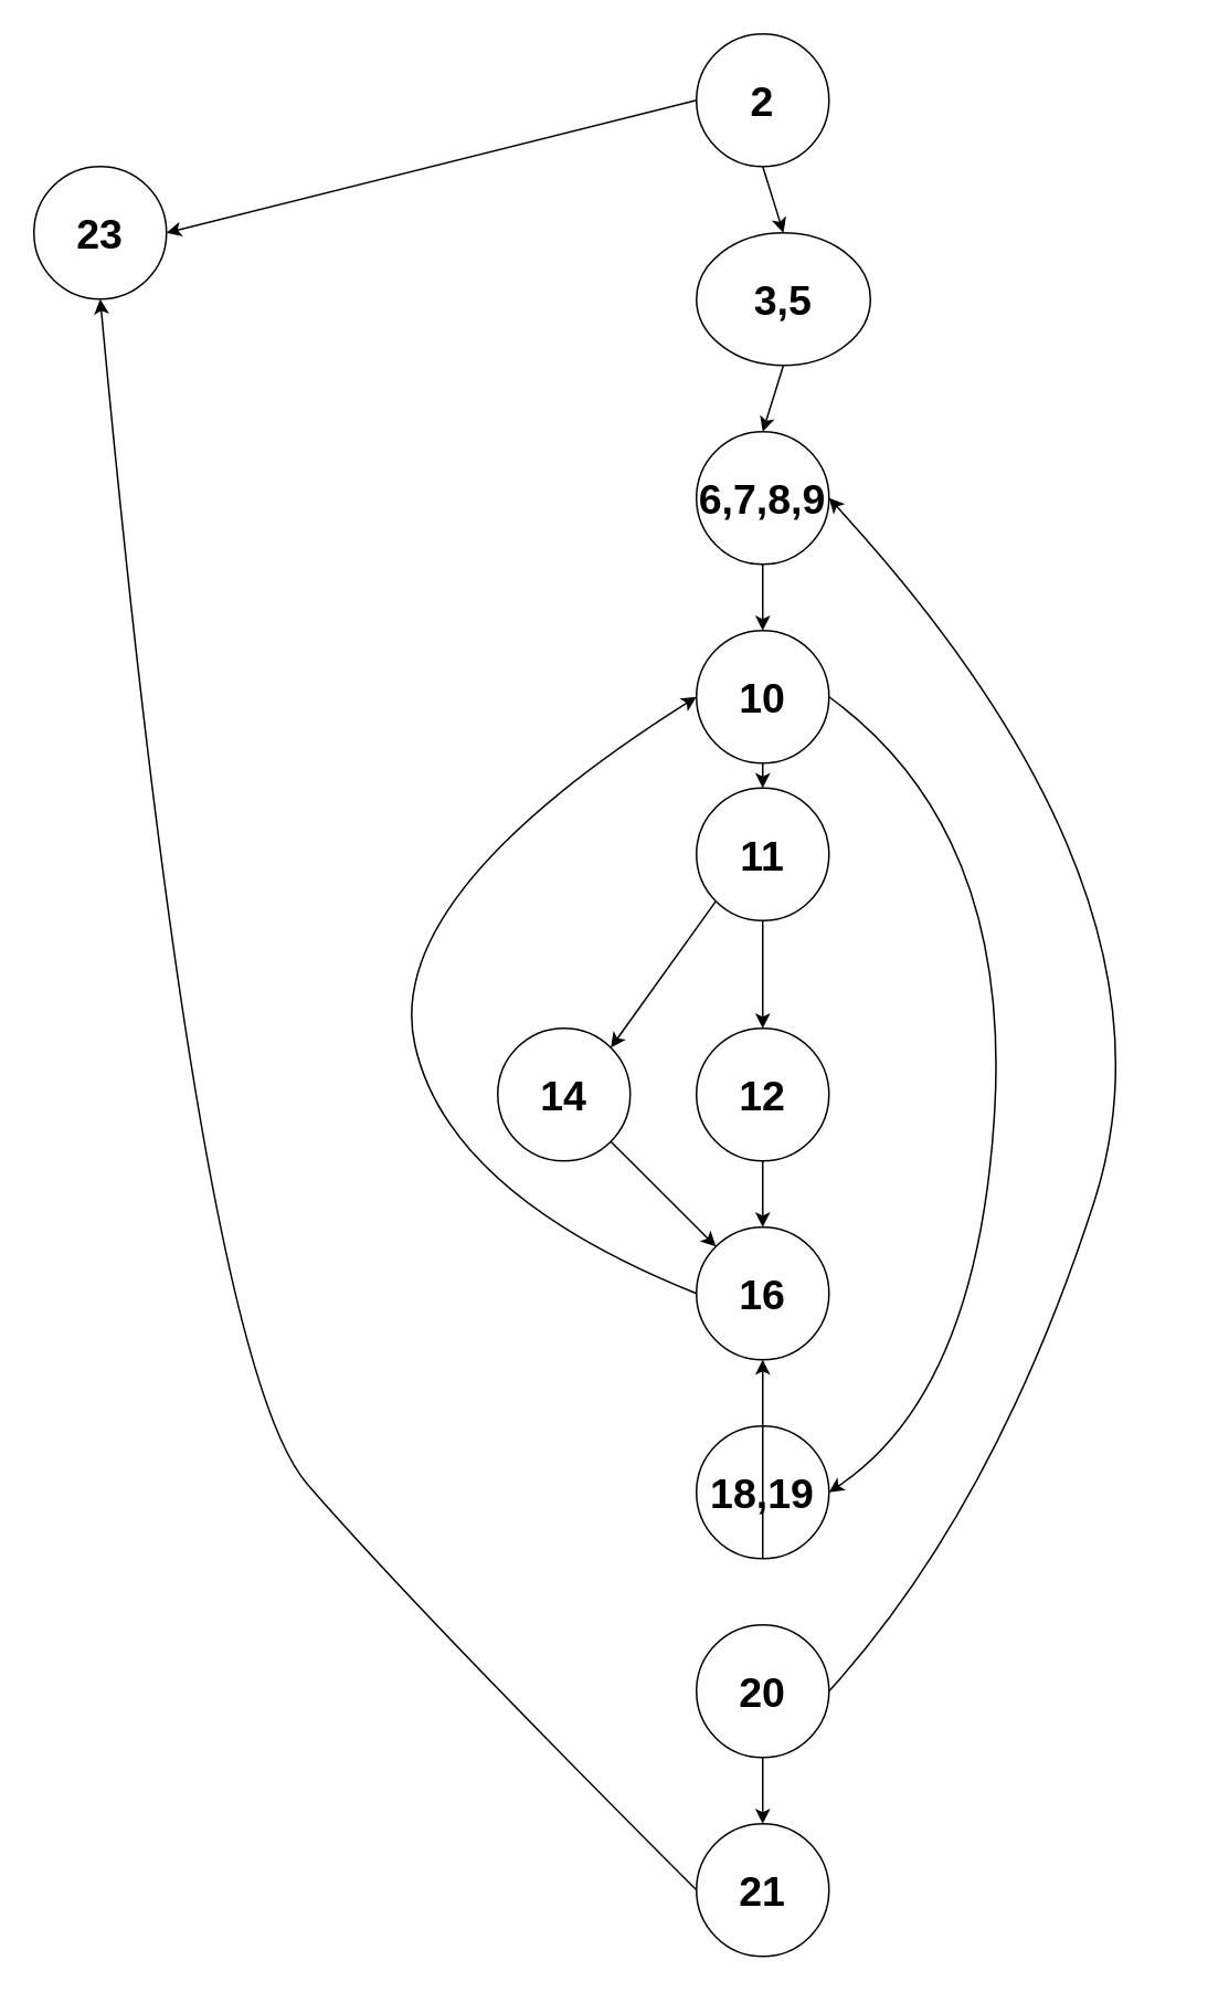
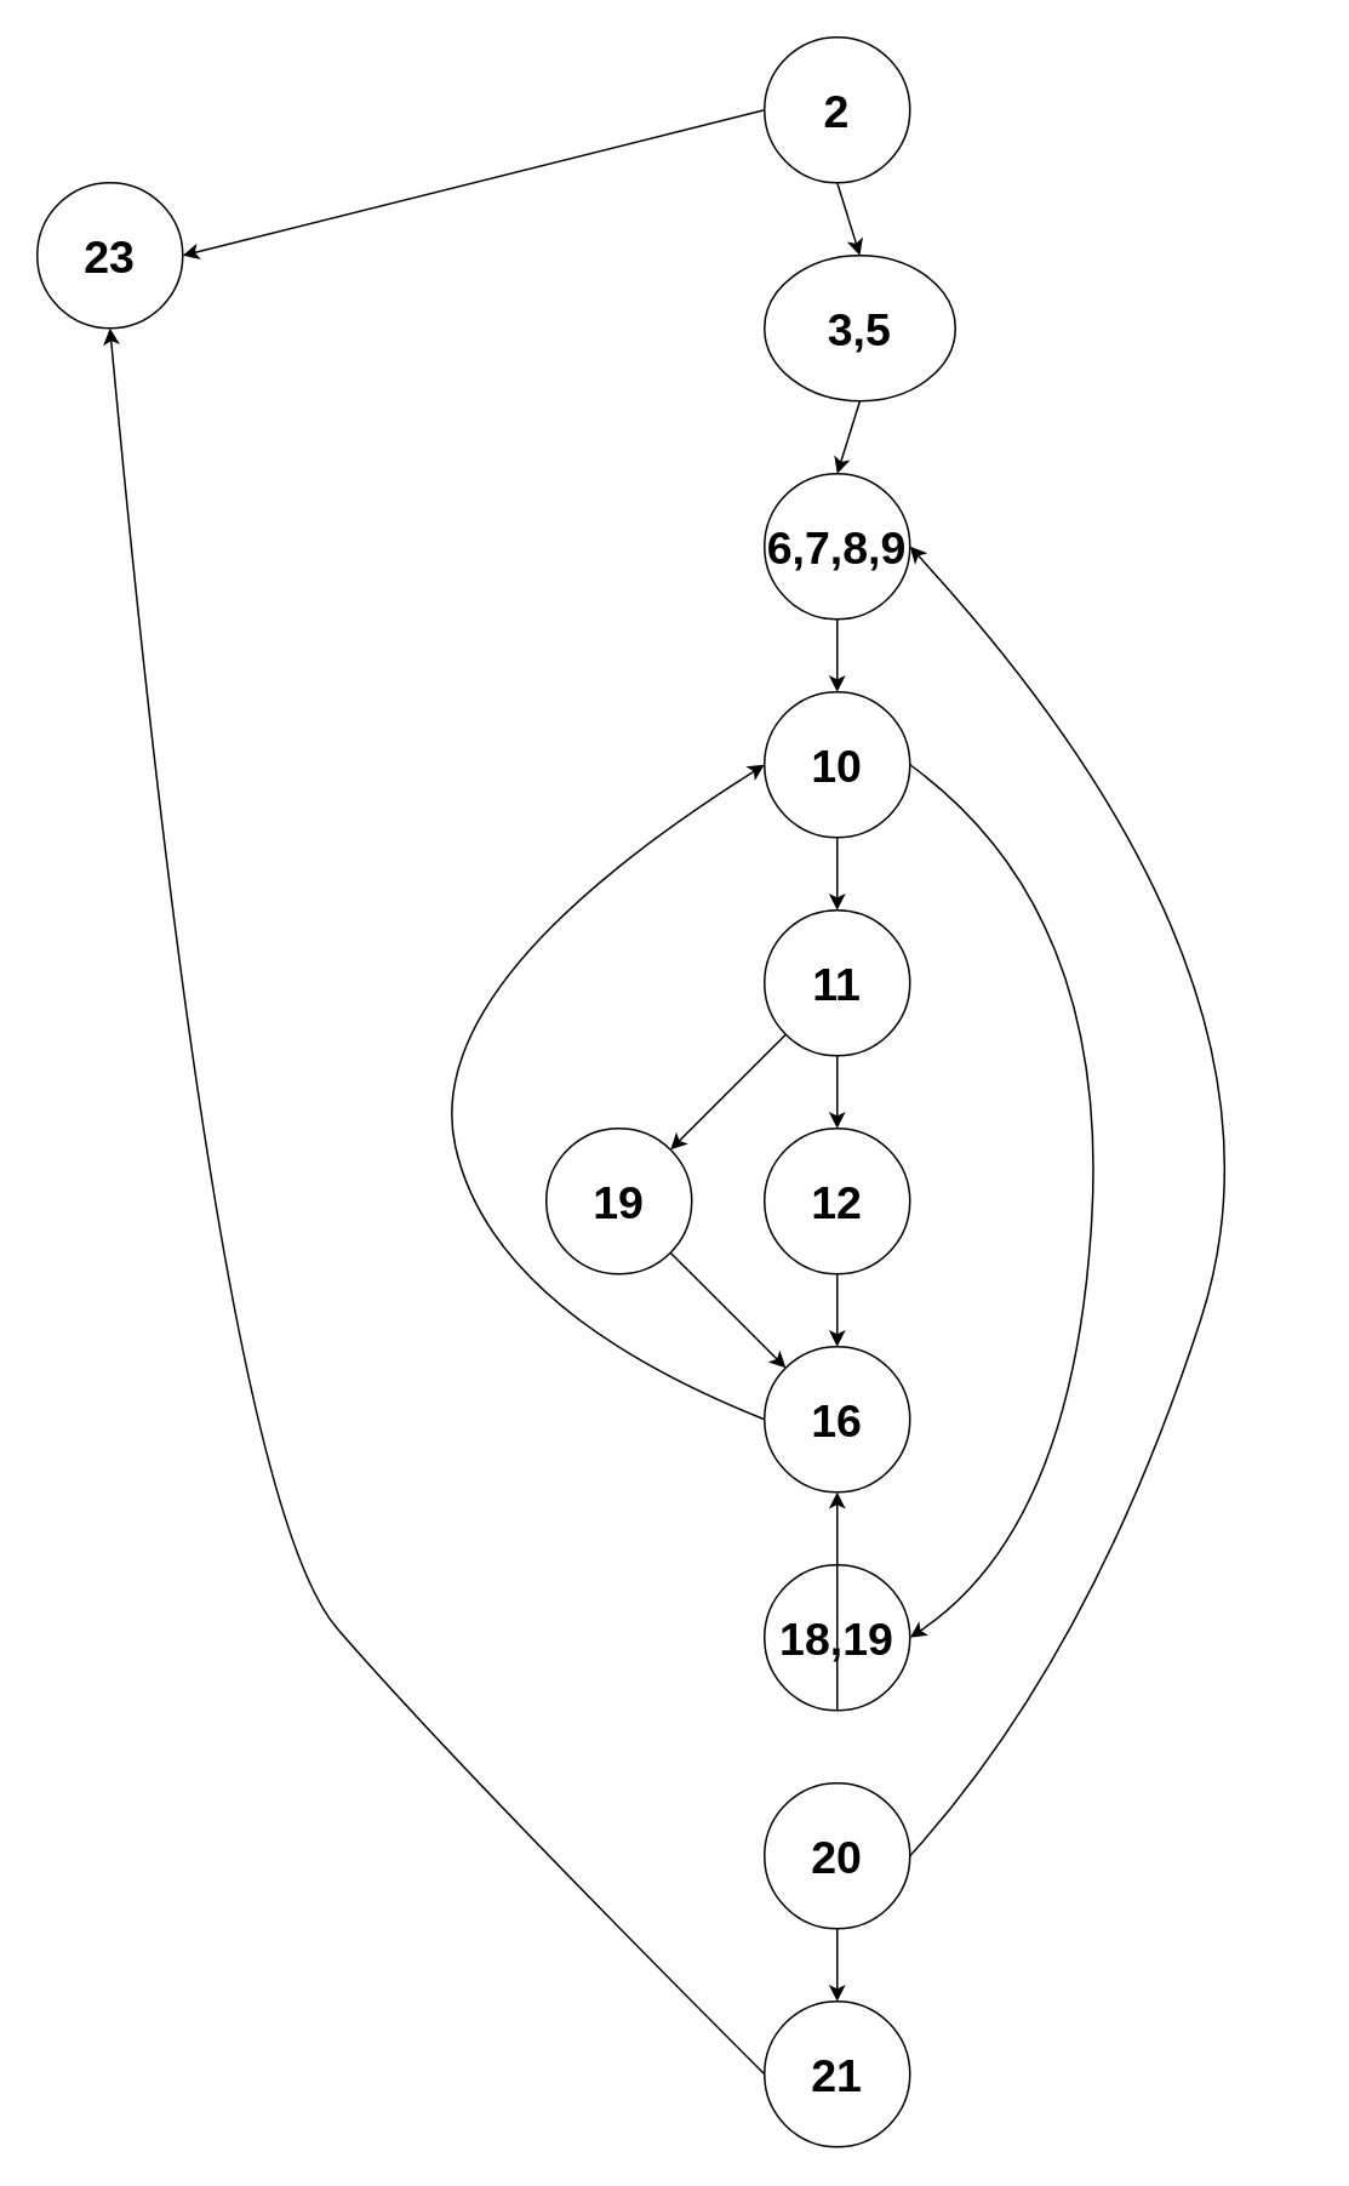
  <mxCell id="0" />
  <mxCell id="1" parent="0" />
  <mxCell id="2" value="2" style="ellipse;whiteSpace=wrap;html=1;aspect=fixed;fontSize=25;fontStyle=1" parent="1" vertex="1"><mxGeometry x="420" y="20" width="80" height="80" as="geometry" /></mxCell>
  <mxCell id="3" value="3,5" style="ellipse;whiteSpace=wrap;html=1;aspect=fixed;fontSize=25;fontStyle=1" parent="1" vertex="1"><mxGeometry x="420" y="140" width="105" height="80" as="geometry" /></mxCell>
  <mxCell id="4" value="23" style="ellipse;whiteSpace=wrap;html=1;aspect=fixed;fontSize=25;fontStyle=1" parent="1" vertex="1"><mxGeometry x="20" y="100" width="80" height="80" as="geometry" /></mxCell>
  <mxCell id="5" value="6,7,8,9" style="ellipse;whiteSpace=wrap;html=1;aspect=fixed;fontSize=25;fontStyle=1" parent="1" vertex="1"><mxGeometry x="420" y="260" width="80" height="80" as="geometry" /></mxCell>
  <mxCell id="6" value="10" style="ellipse;whiteSpace=wrap;html=1;aspect=fixed;fontSize=25;fontStyle=1" parent="1" vertex="1"><mxGeometry x="420" y="380" width="80" height="80" as="geometry" /></mxCell>
- <mxCell id="7" value="11" style="ellipse;whiteSpace=wrap;html=1;aspect=fixed;fontSize=25;fontStyle=1" parent="1" vertex="1"><mxGeometry x="420" y="475" width="80" height="80" as="geometry" /></mxCell>
- <mxCell id="8" value="14" style="ellipse;whiteSpace=wrap;html=1;aspect=fixed;fontSize=25;fontStyle=1" parent="1" vertex="1"><mxGeometry x="300" y="620" width="80" height="80" as="geometry" /></mxCell>
+ <mxCell id="7" value="11" style="ellipse;whiteSpace=wrap;html=1;aspect=fixed;fontSize=25;fontStyle=1" parent="1" vertex="1"><mxGeometry x="420" y="500" width="80" height="80" as="geometry" /></mxCell>
+ <mxCell id="8" value="19" style="ellipse;whiteSpace=wrap;html=1;aspect=fixed;fontSize=25;fontStyle=1" parent="1" vertex="1"><mxGeometry x="300" y="620" width="80" height="80" as="geometry" /></mxCell>
  <mxCell id="9" value="12" style="ellipse;whiteSpace=wrap;html=1;aspect=fixed;fontSize=25;fontStyle=1" parent="1" vertex="1"><mxGeometry x="420" y="620" width="80" height="80" as="geometry" /></mxCell>
  <mxCell id="10" value="16" style="ellipse;whiteSpace=wrap;html=1;aspect=fixed;fontSize=25;fontStyle=1" parent="1" vertex="1"><mxGeometry x="420" y="740" width="80" height="80" as="geometry" /></mxCell>
  <mxCell id="11" value="18,19" style="ellipse;whiteSpace=wrap;html=1;aspect=fixed;fontSize=25;fontStyle=1" parent="1" vertex="1"><mxGeometry x="420" y="860" width="80" height="80" as="geometry" /></mxCell>
  <mxCell id="12" value="20" style="ellipse;whiteSpace=wrap;html=1;aspect=fixed;fontSize=25;fontStyle=1" parent="1" vertex="1"><mxGeometry x="420" y="980" width="80" height="80" as="geometry" /></mxCell>
  <mxCell id="13" value="21" style="ellipse;whiteSpace=wrap;html=1;aspect=fixed;fontSize=25;fontStyle=1" parent="1" vertex="1"><mxGeometry x="420" y="1100" width="80" height="80" as="geometry" /></mxCell>
  <mxCell id="14" value="" style="endArrow=classic;html=1;rounded=0;fontSize=25;entryX=0.5;entryY=0;entryDx=0;entryDy=0;exitX=0.5;exitY=1;exitDx=0;exitDy=0;" parent="1" source="2" target="3" edge="1"><mxGeometry width="50" height="50" relative="1" as="geometry"><mxPoint x="440" y="150" as="sourcePoint" /><mxPoint x="490" y="100" as="targetPoint" /></mxGeometry></mxCell>
  <mxCell id="15" value="" style="endArrow=classic;html=1;rounded=0;fontSize=25;entryX=0.5;entryY=0;entryDx=0;entryDy=0;exitX=0.5;exitY=1;exitDx=0;exitDy=0;" parent="1" source="3" target="5" edge="1"><mxGeometry width="50" height="50" relative="1" as="geometry"><mxPoint x="440" y="270" as="sourcePoint" /><mxPoint x="490" y="220" as="targetPoint" /></mxGeometry></mxCell>
  <mxCell id="16" value="" style="endArrow=classic;html=1;rounded=0;fontSize=25;entryX=0.5;entryY=0;entryDx=0;entryDy=0;exitX=0.5;exitY=1;exitDx=0;exitDy=0;" parent="1" source="5" target="6" edge="1"><mxGeometry width="50" height="50" relative="1" as="geometry"><mxPoint x="440" y="390" as="sourcePoint" /><mxPoint x="490" y="340" as="targetPoint" /></mxGeometry></mxCell>
  <mxCell id="17" value="" style="endArrow=classic;html=1;rounded=0;fontSize=25;entryX=0.5;entryY=0;entryDx=0;entryDy=0;exitX=0.5;exitY=1;exitDx=0;exitDy=0;" parent="1" source="6" target="7" edge="1"><mxGeometry width="50" height="50" relative="1" as="geometry"><mxPoint x="430" y="510" as="sourcePoint" /><mxPoint x="480" y="460" as="targetPoint" /></mxGeometry></mxCell>
  <mxCell id="18" value="" style="endArrow=classic;html=1;rounded=0;fontSize=25;entryX=0.5;entryY=0;entryDx=0;entryDy=0;exitX=0.5;exitY=1;exitDx=0;exitDy=0;" parent="1" source="7" target="9" edge="1"><mxGeometry width="50" height="50" relative="1" as="geometry"><mxPoint x="430" y="630" as="sourcePoint" /><mxPoint x="480" y="580" as="targetPoint" /></mxGeometry></mxCell>
  <mxCell id="19" value="" style="endArrow=classic;html=1;rounded=0;fontSize=25;entryX=0.5;entryY=0;entryDx=0;entryDy=0;exitX=0.5;exitY=1;exitDx=0;exitDy=0;" parent="1" source="9" target="10" edge="1"><mxGeometry width="50" height="50" relative="1" as="geometry"><mxPoint x="430" y="750" as="sourcePoint" /><mxPoint x="480" y="700" as="targetPoint" /></mxGeometry></mxCell>
  <mxCell id="20" value="" style="endArrow=classic;html=1;rounded=0;fontSize=25;exitX=0.5;exitY=1;exitDx=0;exitDy=0;" parent="1" source="11" target="10" edge="1"><mxGeometry width="50" height="50" relative="1" as="geometry"><mxPoint x="430" y="990" as="sourcePoint" /><mxPoint x="480" y="940" as="targetPoint" /></mxGeometry></mxCell>
  <mxCell id="21" value="" style="endArrow=classic;html=1;rounded=0;fontSize=25;entryX=0.5;entryY=0;entryDx=0;entryDy=0;exitX=0.5;exitY=1;exitDx=0;exitDy=0;" parent="1" source="12" target="13" edge="1"><mxGeometry width="50" height="50" relative="1" as="geometry"><mxPoint x="440" y="1110" as="sourcePoint" /><mxPoint x="490" y="1060" as="targetPoint" /></mxGeometry></mxCell>
  <mxCell id="22" value="" style="endArrow=classic;html=1;rounded=0;fontSize=25;entryX=1;entryY=0;entryDx=0;entryDy=0;exitX=0;exitY=1;exitDx=0;exitDy=0;" parent="1" source="7" target="8" edge="1"><mxGeometry width="50" height="50" relative="1" as="geometry"><mxPoint x="340" y="590" as="sourcePoint" /><mxPoint x="390" y="540" as="targetPoint" /></mxGeometry></mxCell>
  <mxCell id="23" value="" style="endArrow=classic;html=1;rounded=0;fontSize=25;entryX=0;entryY=0;entryDx=0;entryDy=0;exitX=1;exitY=1;exitDx=0;exitDy=0;" parent="1" source="8" target="10" edge="1"><mxGeometry width="50" height="50" relative="1" as="geometry"><mxPoint x="370" y="690" as="sourcePoint" /><mxPoint x="420" y="640" as="targetPoint" /></mxGeometry></mxCell>
  <mxCell id="24" value="" style="curved=1;endArrow=classic;html=1;rounded=0;fontSize=25;exitX=0;exitY=0.5;exitDx=0;exitDy=0;entryX=0;entryY=0.5;entryDx=0;entryDy=0;" parent="1" source="10" target="6" edge="1"><mxGeometry width="50" height="50" relative="1" as="geometry"><mxPoint x="220" y="720" as="sourcePoint" /><mxPoint x="270" y="670" as="targetPoint" /><Array as="points"><mxPoint x="270" y="720" /><mxPoint x="230" y="540" /></Array></mxGeometry></mxCell>
  <mxCell id="25" value="" style="curved=1;endArrow=classic;html=1;rounded=0;fontSize=25;exitX=1;exitY=0.5;exitDx=0;exitDy=0;entryX=1;entryY=0.5;entryDx=0;entryDy=0;" parent="1" source="6" target="11" edge="1"><mxGeometry width="50" height="50" relative="1" as="geometry"><mxPoint x="620" y="560" as="sourcePoint" /><mxPoint x="580" y="800" as="targetPoint" /><Array as="points"><mxPoint x="610" y="500" /><mxPoint x="590" y="840" /></Array></mxGeometry></mxCell>
  <mxCell id="26" value="" style="curved=1;endArrow=classic;html=1;rounded=0;fontSize=25;exitX=1;exitY=0.5;exitDx=0;exitDy=0;entryX=1;entryY=0.5;entryDx=0;entryDy=0;" parent="1" source="12" target="5" edge="1"><mxGeometry width="50" height="50" relative="1" as="geometry"><mxPoint x="550" y="1040" as="sourcePoint" /><mxPoint x="730" y="380" as="targetPoint" /><Array as="points"><mxPoint x="600" y="910" /><mxPoint x="720" y="540" /></Array></mxGeometry></mxCell>
  <mxCell id="27" value="" style="curved=1;endArrow=classic;html=1;rounded=0;fontSize=25;exitX=0;exitY=0.5;exitDx=0;exitDy=0;entryX=0.5;entryY=1;entryDx=0;entryDy=0;" parent="1" source="13" target="4" edge="1"><mxGeometry width="50" height="50" relative="1" as="geometry"><mxPoint x="170" y="990" as="sourcePoint" /><mxPoint x="220" y="940" as="targetPoint" /><Array as="points"><mxPoint x="250" y="970" /><mxPoint x="120" y="820" /></Array></mxGeometry></mxCell>
  <mxCell id="28" value="" style="endArrow=classic;html=1;rounded=0;fontSize=25;exitX=0;exitY=0.5;exitDx=0;exitDy=0;entryX=1;entryY=0.5;entryDx=0;entryDy=0;" parent="1" source="2" target="4" edge="1"><mxGeometry width="50" height="50" relative="1" as="geometry"><mxPoint x="80" y="390" as="sourcePoint" /><mxPoint x="130" y="340" as="targetPoint" /></mxGeometry></mxCell>
